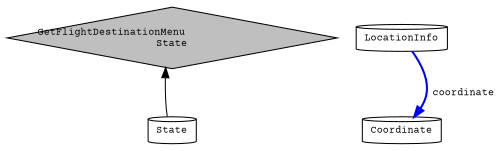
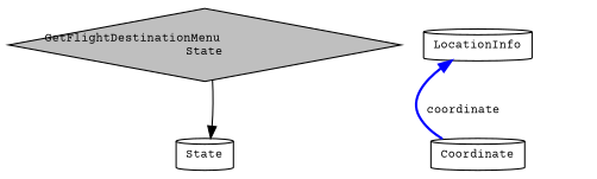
  digraph {
    fontname="Courier Prime"
    node [color=black fillcolor=white fontname="Courier Prime" fontsize=10 shape=cylinder style=filled]
    edge [dir=back fontname="Courier Prime" fontsize=10 labelfontname=Helvetica labelfontsize=10]
    n1 [fillcolor=grey75 fontcolor=black height=0.2 label="GetFlightDestinationMenu\lState" shape=diamond width=0.4]
    n2 [height=0.2 label=State width=0.4]
    n3 [height=0.2 label=LocationInfo width=0.4]
    n4 [height=0.2 label=Coordinate width=0.4]
-   n1 -> n2 [color=black style=solid]
-   n4 -> n3 [color=blue label=" coordinate" style=bold]
+   n2 -> n1 [color=black style=solid]
+   n3 -> n4 [color=blue label=" coordinate" style=bold]
  }
